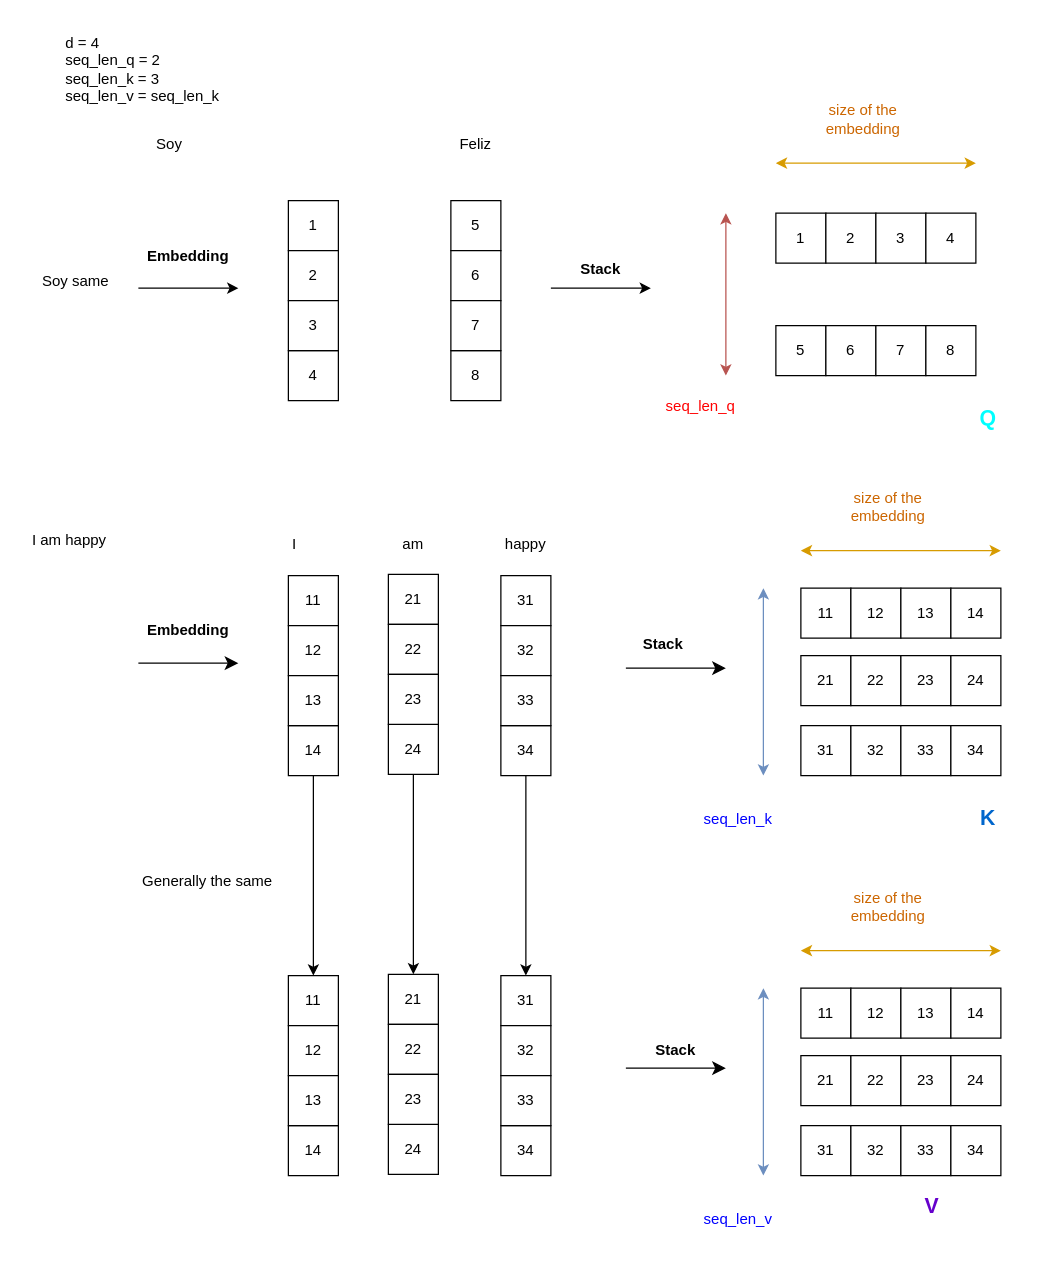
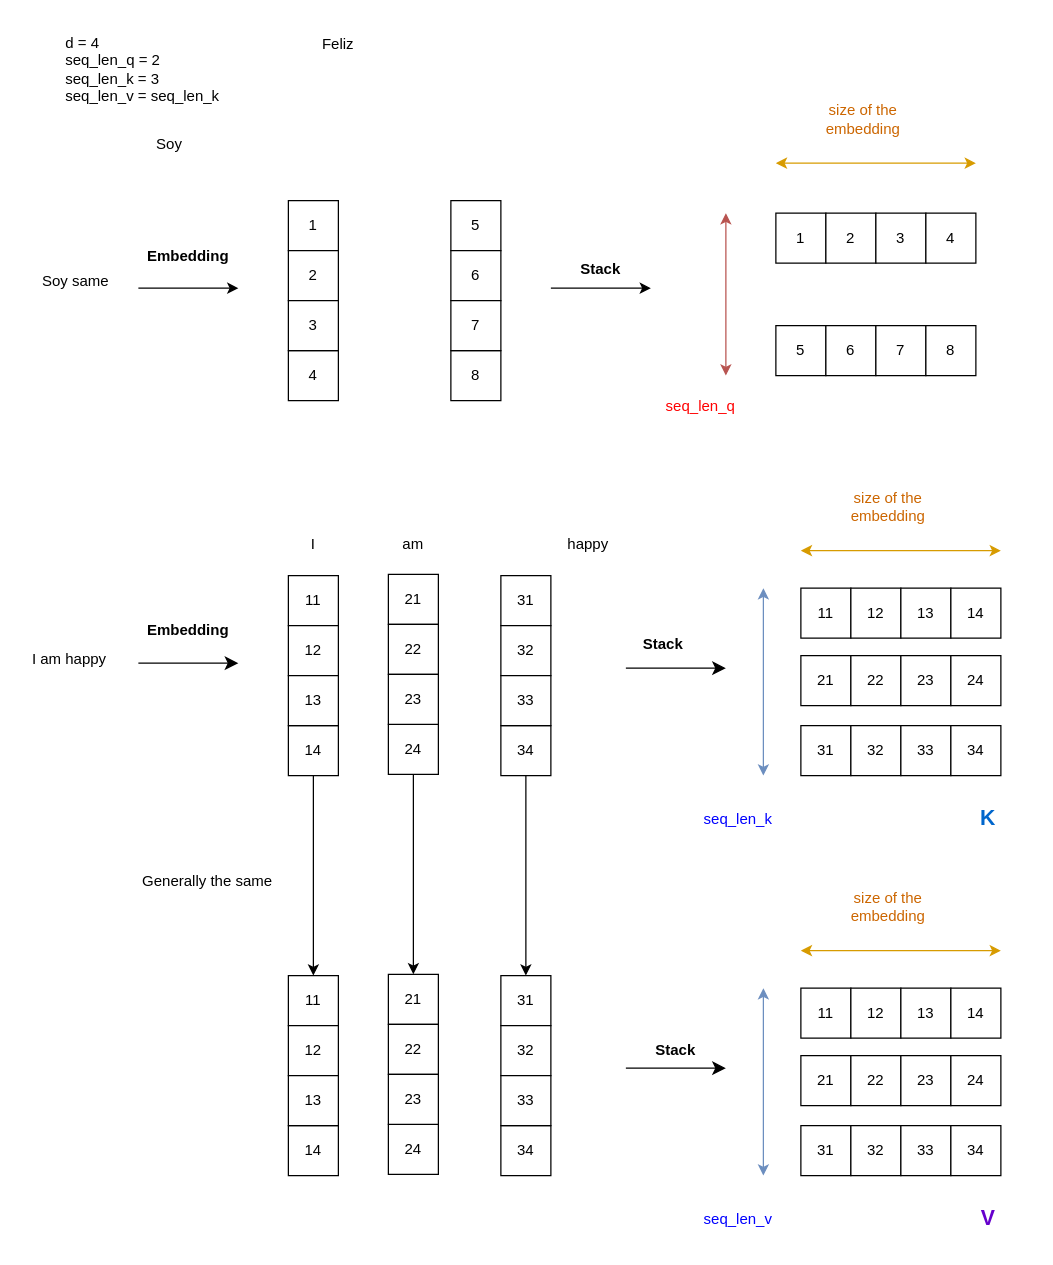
  <mxCell id="0" />
  <mxCell id="1" parent="0" />
  <mxCell id="2" value="1" style="whiteSpace=wrap;html=1;aspect=fixed;" vertex="1" parent="1"><mxGeometry x="230" y="160" width="40" height="40" as="geometry" /></mxCell>
  <mxCell id="3" value="4" style="whiteSpace=wrap;html=1;aspect=fixed;" vertex="1" parent="1"><mxGeometry x="230" y="280" width="40" height="40" as="geometry" /></mxCell>
  <mxCell id="4" value="2" style="whiteSpace=wrap;html=1;aspect=fixed;" vertex="1" parent="1"><mxGeometry x="230" y="200" width="40" height="40" as="geometry" /></mxCell>
  <mxCell id="5" value="3" style="whiteSpace=wrap;html=1;aspect=fixed;" vertex="1" parent="1"><mxGeometry x="230" y="240" width="40" height="40" as="geometry" /></mxCell>
  <mxCell id="6" value="5" style="whiteSpace=wrap;html=1;aspect=fixed;" vertex="1" parent="1"><mxGeometry x="360" y="160" width="40" height="40" as="geometry" /></mxCell>
  <mxCell id="7" value="8" style="whiteSpace=wrap;html=1;aspect=fixed;" vertex="1" parent="1"><mxGeometry x="360" y="280" width="40" height="40" as="geometry" /></mxCell>
  <mxCell id="8" value="6" style="whiteSpace=wrap;html=1;aspect=fixed;" vertex="1" parent="1"><mxGeometry x="360" y="200" width="40" height="40" as="geometry" /></mxCell>
  <mxCell id="9" value="7" style="whiteSpace=wrap;html=1;aspect=fixed;" vertex="1" parent="1"><mxGeometry x="360" y="240" width="40" height="40" as="geometry" /></mxCell>
  <mxCell id="10" value="Soy" style="text;html=1;align=center;verticalAlign=middle;whiteSpace=wrap;rounded=0;" vertex="1" parent="1"><mxGeometry x="105" y="100" width="60" height="30" as="geometry" /></mxCell>
- <mxCell id="11" value="Feliz" style="text;html=1;align=center;verticalAlign=middle;whiteSpace=wrap;rounded=0;" vertex="1" parent="1"><mxGeometry x="350" y="100" width="60" height="30" as="geometry" /></mxCell>
+ <mxCell id="11" value="Feliz" style="text;html=1;align=center;verticalAlign=middle;whiteSpace=wrap;rounded=0;" vertex="1" parent="1"><mxGeometry x="240" y="20" width="60" height="30" as="geometry" /></mxCell>
  <mxCell id="12" value="Soy same" style="text;html=1;align=center;verticalAlign=middle;whiteSpace=wrap;rounded=0;" vertex="1" parent="1"><mxGeometry x="30" y="210" width="60" height="30" as="geometry" /></mxCell>
  <mxCell id="13" value="&lt;b&gt;Embedding&lt;/b&gt;" style="text;html=1;align=center;verticalAlign=middle;whiteSpace=wrap;rounded=0;" vertex="1" parent="1"><mxGeometry x="120" y="190" width="60" height="30" as="geometry" /></mxCell>
  <mxCell id="14" value="" style="endArrow=classic;html=1;rounded=0;" edge="1" parent="1"><mxGeometry width="50" height="50" relative="1" as="geometry"><mxPoint x="110" y="230" as="sourcePoint" /><mxPoint x="190" y="230" as="targetPoint" /></mxGeometry></mxCell>
  <mxCell id="15" value="1" style="whiteSpace=wrap;html=1;aspect=fixed;" vertex="1" parent="1"><mxGeometry x="620" y="170" width="40" height="40" as="geometry" /></mxCell>
  <mxCell id="16" value="2" style="whiteSpace=wrap;html=1;aspect=fixed;" vertex="1" parent="1"><mxGeometry x="660" y="170" width="40" height="40" as="geometry" /></mxCell>
  <mxCell id="17" value="3" style="whiteSpace=wrap;html=1;aspect=fixed;" vertex="1" parent="1"><mxGeometry x="700" y="170" width="40" height="40" as="geometry" /></mxCell>
  <mxCell id="18" value="4" style="whiteSpace=wrap;html=1;aspect=fixed;" vertex="1" parent="1"><mxGeometry x="740" y="170" width="40" height="40" as="geometry" /></mxCell>
  <mxCell id="19" value="5" style="whiteSpace=wrap;html=1;aspect=fixed;" vertex="1" parent="1"><mxGeometry x="620" y="260" width="40" height="40" as="geometry" /></mxCell>
  <mxCell id="20" value="6" style="whiteSpace=wrap;html=1;aspect=fixed;" vertex="1" parent="1"><mxGeometry x="660" y="260" width="40" height="40" as="geometry" /></mxCell>
  <mxCell id="21" value="7" style="whiteSpace=wrap;html=1;aspect=fixed;" vertex="1" parent="1"><mxGeometry x="700" y="260" width="40" height="40" as="geometry" /></mxCell>
  <mxCell id="22" value="8" style="whiteSpace=wrap;html=1;aspect=fixed;" vertex="1" parent="1"><mxGeometry x="740" y="260" width="40" height="40" as="geometry" /></mxCell>
  <mxCell id="23" value="" style="endArrow=classic;startArrow=classic;html=1;rounded=0;fillColor=#ffe6cc;strokeColor=#d79b00;" edge="1" parent="1"><mxGeometry width="50" height="50" relative="1" as="geometry"><mxPoint x="620" y="130" as="sourcePoint" /><mxPoint x="780" y="130" as="targetPoint" /></mxGeometry></mxCell>
  <mxCell id="24" value="" style="endArrow=classic;startArrow=classic;html=1;rounded=0;fillColor=#f8cecc;strokeColor=#b85450;" edge="1" parent="1"><mxGeometry width="50" height="50" relative="1" as="geometry"><mxPoint x="580" y="300" as="sourcePoint" /><mxPoint x="580" y="170" as="targetPoint" /></mxGeometry></mxCell>
  <mxCell id="25" value="&lt;b&gt;Stack&lt;/b&gt;" style="text;html=1;align=center;verticalAlign=middle;whiteSpace=wrap;rounded=0;" vertex="1" parent="1"><mxGeometry x="450" y="200" width="60" height="30" as="geometry" /></mxCell>
  <mxCell id="26" value="" style="endArrow=classic;html=1;rounded=0;" edge="1" parent="1"><mxGeometry width="50" height="50" relative="1" as="geometry"><mxPoint x="440" y="230" as="sourcePoint" /><mxPoint x="520" y="230" as="targetPoint" /></mxGeometry></mxCell>
  <mxCell id="27" value="&lt;font color=&quot;#ff0000&quot;&gt;seq_len_q&lt;/font&gt;" style="text;html=1;align=center;verticalAlign=middle;whiteSpace=wrap;rounded=0;" vertex="1" parent="1"><mxGeometry x="530" y="310" width="60" height="30" as="geometry" /></mxCell>
  <mxCell id="28" value="&lt;font color=&quot;#cc6600&quot;&gt;size of the embedding&lt;/font&gt;" style="text;html=1;align=center;verticalAlign=middle;whiteSpace=wrap;rounded=0;" vertex="1" parent="1"><mxGeometry x="660" y="80" width="60" height="30" as="geometry" /></mxCell>
- <mxCell id="29" value="&lt;b style=&quot;font-size: 17px;&quot;&gt;&lt;font color=&quot;#00ffff&quot;&gt;Q&lt;/font&gt;&lt;/b&gt;" style="text;html=1;align=center;verticalAlign=middle;whiteSpace=wrap;rounded=0;" vertex="1" parent="1"><mxGeometry x="760" y="320" width="60" height="30" as="geometry" /></mxCell>
  <mxCell id="30" value="11" style="whiteSpace=wrap;html=1;aspect=fixed;" vertex="1" parent="1"><mxGeometry x="230" y="460" width="40" height="40" as="geometry" /></mxCell>
  <mxCell id="31" style="edgeStyle=orthogonalEdgeStyle;rounded=0;orthogonalLoop=1;jettySize=auto;html=1;entryX=0.5;entryY=0;entryDx=0;entryDy=0;" edge="1" parent="1" source="32" target="70"><mxGeometry relative="1" as="geometry" /></mxCell>
  <mxCell id="32" value="14" style="whiteSpace=wrap;html=1;aspect=fixed;" vertex="1" parent="1"><mxGeometry x="230" y="580" width="40" height="40" as="geometry" /></mxCell>
  <mxCell id="33" value="12" style="whiteSpace=wrap;html=1;aspect=fixed;" vertex="1" parent="1"><mxGeometry x="230" y="500" width="40" height="40" as="geometry" /></mxCell>
  <mxCell id="34" value="13" style="whiteSpace=wrap;html=1;aspect=fixed;" vertex="1" parent="1"><mxGeometry x="230" y="540" width="40" height="40" as="geometry" /></mxCell>
  <mxCell id="35" value="21" style="whiteSpace=wrap;html=1;aspect=fixed;" vertex="1" parent="1"><mxGeometry x="310" y="459" width="40" height="40" as="geometry" /></mxCell>
  <mxCell id="36" style="edgeStyle=orthogonalEdgeStyle;rounded=0;orthogonalLoop=1;jettySize=auto;html=1;entryX=0.5;entryY=0;entryDx=0;entryDy=0;" edge="1" parent="1" source="37" target="74"><mxGeometry relative="1" as="geometry" /></mxCell>
  <mxCell id="37" value="24" style="whiteSpace=wrap;html=1;aspect=fixed;" vertex="1" parent="1"><mxGeometry x="310" y="579" width="40" height="40" as="geometry" /></mxCell>
  <mxCell id="38" value="22" style="whiteSpace=wrap;html=1;aspect=fixed;" vertex="1" parent="1"><mxGeometry x="310" y="499" width="40" height="40" as="geometry" /></mxCell>
  <mxCell id="39" value="23" style="whiteSpace=wrap;html=1;aspect=fixed;" vertex="1" parent="1"><mxGeometry x="310" y="539" width="40" height="40" as="geometry" /></mxCell>
- <mxCell id="40" value="I" style="text;html=1;align=center;verticalAlign=middle;whiteSpace=wrap;rounded=0;" vertex="1" parent="1"><mxGeometry x="205" y="420" width="60" height="30" as="geometry" /></mxCell>
+ <mxCell id="40" value="I" style="text;html=1;align=center;verticalAlign=middle;whiteSpace=wrap;rounded=0;" vertex="1" parent="1"><mxGeometry x="220" y="420" width="60" height="30" as="geometry" /></mxCell>
  <mxCell id="41" value="am" style="text;html=1;align=center;verticalAlign=middle;whiteSpace=wrap;rounded=0;" vertex="1" parent="1"><mxGeometry x="300" y="420" width="60" height="30" as="geometry" /></mxCell>
- <mxCell id="42" value="I am happy" style="text;html=1;align=center;verticalAlign=middle;whiteSpace=wrap;rounded=0;" vertex="1" parent="1"><mxGeometry x="20" y="424" width="70" height="16" as="geometry" /></mxCell>
+ <mxCell id="42" value="I am happy" style="text;html=1;align=center;verticalAlign=middle;whiteSpace=wrap;rounded=0;" vertex="1" parent="1"><mxGeometry x="20" y="519" width="70" height="16" as="geometry" /></mxCell>
  <mxCell id="43" value="&lt;b&gt;Embedding&lt;/b&gt;" style="text;html=1;align=center;verticalAlign=middle;whiteSpace=wrap;rounded=0;" vertex="1" parent="1"><mxGeometry x="120" y="489" width="60" height="30" as="geometry" /></mxCell>
  <mxCell id="44" value="" style="endArrow=classic;html=1;rounded=0;startSize=6;endSize=8;arcSize=20;" edge="1" parent="1"><mxGeometry width="50" height="50" relative="1" as="geometry"><mxPoint x="110" y="530" as="sourcePoint" /><mxPoint x="190" y="530" as="targetPoint" /></mxGeometry></mxCell>
  <mxCell id="45" value="&lt;b&gt;Stack&lt;/b&gt;" style="text;html=1;align=center;verticalAlign=middle;whiteSpace=wrap;rounded=0;" vertex="1" parent="1"><mxGeometry x="500" y="500" width="60" height="30" as="geometry" /></mxCell>
  <mxCell id="46" value="" style="endArrow=classic;html=1;rounded=0;endSize=8;" edge="1" parent="1"><mxGeometry width="50" height="50" relative="1" as="geometry"><mxPoint x="500" y="534" as="sourcePoint" /><mxPoint x="580" y="534" as="targetPoint" /></mxGeometry></mxCell>
  <mxCell id="47" value="31" style="whiteSpace=wrap;html=1;aspect=fixed;" vertex="1" parent="1"><mxGeometry x="400" y="460" width="40" height="40" as="geometry" /></mxCell>
  <mxCell id="48" style="edgeStyle=orthogonalEdgeStyle;rounded=0;orthogonalLoop=1;jettySize=auto;html=1;exitX=0.5;exitY=1;exitDx=0;exitDy=0;entryX=0.5;entryY=0;entryDx=0;entryDy=0;" edge="1" parent="1" source="49" target="80"><mxGeometry relative="1" as="geometry" /></mxCell>
  <mxCell id="49" value="34" style="whiteSpace=wrap;html=1;aspect=fixed;" vertex="1" parent="1"><mxGeometry x="400" y="580" width="40" height="40" as="geometry" /></mxCell>
  <mxCell id="50" value="32" style="whiteSpace=wrap;html=1;aspect=fixed;" vertex="1" parent="1"><mxGeometry x="400" y="500" width="40" height="40" as="geometry" /></mxCell>
  <mxCell id="51" value="33" style="whiteSpace=wrap;html=1;aspect=fixed;" vertex="1" parent="1"><mxGeometry x="400" y="540" width="40" height="40" as="geometry" /></mxCell>
- <mxCell id="52" value="happy" style="text;html=1;align=center;verticalAlign=middle;whiteSpace=wrap;rounded=0;" vertex="1" parent="1"><mxGeometry x="390" y="420" width="60" height="30" as="geometry" /></mxCell>
+ <mxCell id="52" value="happy" style="text;html=1;align=center;verticalAlign=middle;whiteSpace=wrap;rounded=0;" vertex="1" parent="1"><mxGeometry x="440" y="420" width="60" height="30" as="geometry" /></mxCell>
  <mxCell id="53" value="11" style="whiteSpace=wrap;html=1;aspect=fixed;" vertex="1" parent="1"><mxGeometry x="640" y="470" width="40" height="40" as="geometry" /></mxCell>
  <mxCell id="54" value="12" style="whiteSpace=wrap;html=1;aspect=fixed;" vertex="1" parent="1"><mxGeometry x="680" y="470" width="40" height="40" as="geometry" /></mxCell>
  <mxCell id="55" value="13" style="whiteSpace=wrap;html=1;aspect=fixed;" vertex="1" parent="1"><mxGeometry x="720" y="470" width="40" height="40" as="geometry" /></mxCell>
  <mxCell id="56" value="14" style="whiteSpace=wrap;html=1;aspect=fixed;" vertex="1" parent="1"><mxGeometry x="760" y="470" width="40" height="40" as="geometry" /></mxCell>
  <mxCell id="57" value="21" style="whiteSpace=wrap;html=1;aspect=fixed;" vertex="1" parent="1"><mxGeometry x="640" y="524" width="40" height="40" as="geometry" /></mxCell>
  <mxCell id="58" value="22" style="whiteSpace=wrap;html=1;aspect=fixed;" vertex="1" parent="1"><mxGeometry x="680" y="524" width="40" height="40" as="geometry" /></mxCell>
  <mxCell id="59" value="23" style="whiteSpace=wrap;html=1;aspect=fixed;" vertex="1" parent="1"><mxGeometry x="720" y="524" width="40" height="40" as="geometry" /></mxCell>
  <mxCell id="60" value="24" style="whiteSpace=wrap;html=1;aspect=fixed;" vertex="1" parent="1"><mxGeometry x="760" y="524" width="40" height="40" as="geometry" /></mxCell>
  <mxCell id="61" value="31" style="whiteSpace=wrap;html=1;aspect=fixed;" vertex="1" parent="1"><mxGeometry x="640" y="580" width="40" height="40" as="geometry" /></mxCell>
  <mxCell id="62" value="32" style="whiteSpace=wrap;html=1;aspect=fixed;" vertex="1" parent="1"><mxGeometry x="680" y="580" width="40" height="40" as="geometry" /></mxCell>
  <mxCell id="63" value="33" style="whiteSpace=wrap;html=1;aspect=fixed;" vertex="1" parent="1"><mxGeometry x="720" y="580" width="40" height="40" as="geometry" /></mxCell>
  <mxCell id="64" value="34" style="whiteSpace=wrap;html=1;aspect=fixed;" vertex="1" parent="1"><mxGeometry x="760" y="580" width="40" height="40" as="geometry" /></mxCell>
  <mxCell id="65" value="" style="endArrow=classic;startArrow=classic;html=1;rounded=0;fillColor=#dae8fc;strokeColor=#6c8ebf;" edge="1" parent="1"><mxGeometry width="50" height="50" relative="1" as="geometry"><mxPoint x="610" y="620" as="sourcePoint" /><mxPoint x="610" y="470" as="targetPoint" /></mxGeometry></mxCell>
  <mxCell id="66" value="" style="endArrow=classic;startArrow=classic;html=1;rounded=0;fillColor=#ffe6cc;strokeColor=#d79b00;" edge="1" parent="1"><mxGeometry width="50" height="50" relative="1" as="geometry"><mxPoint x="640" y="440" as="sourcePoint" /><mxPoint x="800" y="440" as="targetPoint" /></mxGeometry></mxCell>
  <mxCell id="67" value="&lt;font color=&quot;#cc6600&quot;&gt;size of the embedding&lt;/font&gt;" style="text;html=1;align=center;verticalAlign=middle;whiteSpace=wrap;rounded=0;" vertex="1" parent="1"><mxGeometry x="680" y="390" width="60" height="30" as="geometry" /></mxCell>
  <mxCell id="68" value="&lt;font color=&quot;#0000ff&quot;&gt;seq_len_k&lt;/font&gt;" style="text;html=1;align=center;verticalAlign=middle;whiteSpace=wrap;rounded=0;" vertex="1" parent="1"><mxGeometry x="560" y="640" width="60" height="30" as="geometry" /></mxCell>
  <mxCell id="69" value="&lt;b style=&quot;font-size: 17px;&quot;&gt;&lt;font color=&quot;#0066cc&quot;&gt;K&lt;/font&gt;&lt;/b&gt;" style="text;html=1;align=center;verticalAlign=middle;whiteSpace=wrap;rounded=0;" vertex="1" parent="1"><mxGeometry x="760" y="640" width="60" height="30" as="geometry" /></mxCell>
  <mxCell id="70" value="11" style="whiteSpace=wrap;html=1;aspect=fixed;" vertex="1" parent="1"><mxGeometry x="230" y="780" width="40" height="40" as="geometry" /></mxCell>
  <mxCell id="71" value="14" style="whiteSpace=wrap;html=1;aspect=fixed;" vertex="1" parent="1"><mxGeometry x="230" y="900" width="40" height="40" as="geometry" /></mxCell>
  <mxCell id="72" value="12" style="whiteSpace=wrap;html=1;aspect=fixed;" vertex="1" parent="1"><mxGeometry x="230" y="820" width="40" height="40" as="geometry" /></mxCell>
  <mxCell id="73" value="13" style="whiteSpace=wrap;html=1;aspect=fixed;" vertex="1" parent="1"><mxGeometry x="230" y="860" width="40" height="40" as="geometry" /></mxCell>
  <mxCell id="74" value="21" style="whiteSpace=wrap;html=1;aspect=fixed;" vertex="1" parent="1"><mxGeometry x="310" y="779" width="40" height="40" as="geometry" /></mxCell>
  <mxCell id="75" value="24" style="whiteSpace=wrap;html=1;aspect=fixed;" vertex="1" parent="1"><mxGeometry x="310" y="899" width="40" height="40" as="geometry" /></mxCell>
  <mxCell id="76" value="22" style="whiteSpace=wrap;html=1;aspect=fixed;" vertex="1" parent="1"><mxGeometry x="310" y="819" width="40" height="40" as="geometry" /></mxCell>
  <mxCell id="77" value="23" style="whiteSpace=wrap;html=1;aspect=fixed;" vertex="1" parent="1"><mxGeometry x="310" y="859" width="40" height="40" as="geometry" /></mxCell>
  <mxCell id="78" value="&lt;b&gt;Stack&lt;/b&gt;" style="text;html=1;align=center;verticalAlign=middle;whiteSpace=wrap;rounded=0;" vertex="1" parent="1"><mxGeometry x="510" y="825" width="60" height="30" as="geometry" /></mxCell>
  <mxCell id="79" value="" style="endArrow=classic;html=1;rounded=0;endSize=8;" edge="1" parent="1"><mxGeometry width="50" height="50" relative="1" as="geometry"><mxPoint x="500" y="854" as="sourcePoint" /><mxPoint x="580" y="854" as="targetPoint" /></mxGeometry></mxCell>
  <mxCell id="80" value="31" style="whiteSpace=wrap;html=1;aspect=fixed;" vertex="1" parent="1"><mxGeometry x="400" y="780" width="40" height="40" as="geometry" /></mxCell>
  <mxCell id="81" value="34" style="whiteSpace=wrap;html=1;aspect=fixed;" vertex="1" parent="1"><mxGeometry x="400" y="900" width="40" height="40" as="geometry" /></mxCell>
  <mxCell id="82" value="32" style="whiteSpace=wrap;html=1;aspect=fixed;" vertex="1" parent="1"><mxGeometry x="400" y="820" width="40" height="40" as="geometry" /></mxCell>
  <mxCell id="83" value="33" style="whiteSpace=wrap;html=1;aspect=fixed;" vertex="1" parent="1"><mxGeometry x="400" y="860" width="40" height="40" as="geometry" /></mxCell>
  <mxCell id="84" value="11" style="whiteSpace=wrap;html=1;aspect=fixed;" vertex="1" parent="1"><mxGeometry x="640" y="790" width="40" height="40" as="geometry" /></mxCell>
  <mxCell id="85" value="12" style="whiteSpace=wrap;html=1;aspect=fixed;" vertex="1" parent="1"><mxGeometry x="680" y="790" width="40" height="40" as="geometry" /></mxCell>
  <mxCell id="86" value="13" style="whiteSpace=wrap;html=1;aspect=fixed;" vertex="1" parent="1"><mxGeometry x="720" y="790" width="40" height="40" as="geometry" /></mxCell>
  <mxCell id="87" value="14" style="whiteSpace=wrap;html=1;aspect=fixed;" vertex="1" parent="1"><mxGeometry x="760" y="790" width="40" height="40" as="geometry" /></mxCell>
  <mxCell id="88" value="21" style="whiteSpace=wrap;html=1;aspect=fixed;" vertex="1" parent="1"><mxGeometry x="640" y="844" width="40" height="40" as="geometry" /></mxCell>
  <mxCell id="89" value="22" style="whiteSpace=wrap;html=1;aspect=fixed;" vertex="1" parent="1"><mxGeometry x="680" y="844" width="40" height="40" as="geometry" /></mxCell>
  <mxCell id="90" value="23" style="whiteSpace=wrap;html=1;aspect=fixed;" vertex="1" parent="1"><mxGeometry x="720" y="844" width="40" height="40" as="geometry" /></mxCell>
  <mxCell id="91" value="24" style="whiteSpace=wrap;html=1;aspect=fixed;" vertex="1" parent="1"><mxGeometry x="760" y="844" width="40" height="40" as="geometry" /></mxCell>
  <mxCell id="92" value="31" style="whiteSpace=wrap;html=1;aspect=fixed;" vertex="1" parent="1"><mxGeometry x="640" y="900" width="40" height="40" as="geometry" /></mxCell>
  <mxCell id="93" value="32" style="whiteSpace=wrap;html=1;aspect=fixed;" vertex="1" parent="1"><mxGeometry x="680" y="900" width="40" height="40" as="geometry" /></mxCell>
  <mxCell id="94" value="33" style="whiteSpace=wrap;html=1;aspect=fixed;" vertex="1" parent="1"><mxGeometry x="720" y="900" width="40" height="40" as="geometry" /></mxCell>
  <mxCell id="95" value="34" style="whiteSpace=wrap;html=1;aspect=fixed;" vertex="1" parent="1"><mxGeometry x="760" y="900" width="40" height="40" as="geometry" /></mxCell>
  <mxCell id="96" value="" style="endArrow=classic;startArrow=classic;html=1;rounded=0;fillColor=#dae8fc;strokeColor=#6c8ebf;" edge="1" parent="1"><mxGeometry width="50" height="50" relative="1" as="geometry"><mxPoint x="610" y="940" as="sourcePoint" /><mxPoint x="610" y="790" as="targetPoint" /></mxGeometry></mxCell>
  <mxCell id="97" value="" style="endArrow=classic;startArrow=classic;html=1;rounded=0;fillColor=#ffe6cc;strokeColor=#d79b00;" edge="1" parent="1"><mxGeometry width="50" height="50" relative="1" as="geometry"><mxPoint x="640" y="760" as="sourcePoint" /><mxPoint x="800" y="760" as="targetPoint" /></mxGeometry></mxCell>
  <mxCell id="98" value="&lt;font color=&quot;#cc6600&quot;&gt;size of the embedding&lt;/font&gt;" style="text;html=1;align=center;verticalAlign=middle;whiteSpace=wrap;rounded=0;" vertex="1" parent="1"><mxGeometry x="680" y="710" width="60" height="30" as="geometry" /></mxCell>
  <mxCell id="99" value="&lt;font color=&quot;#0000ff&quot;&gt;seq_len_v&lt;/font&gt;" style="text;html=1;align=center;verticalAlign=middle;whiteSpace=wrap;rounded=0;" vertex="1" parent="1"><mxGeometry x="560" y="960" width="60" height="30" as="geometry" /></mxCell>
- <mxCell id="100" value="&lt;b style=&quot;font-size: 17px;&quot;&gt;&lt;font color=&quot;#6600cc&quot;&gt;V&lt;/font&gt;&lt;/b&gt;" style="text;html=1;align=center;verticalAlign=middle;whiteSpace=wrap;rounded=0;" vertex="1" parent="1"><mxGeometry x="715" y="950" width="60" height="30" as="geometry" /></mxCell>
+ <mxCell id="100" value="&lt;b style=&quot;font-size: 17px;&quot;&gt;&lt;font color=&quot;#6600cc&quot;&gt;V&lt;/font&gt;&lt;/b&gt;" style="text;html=1;align=center;verticalAlign=middle;whiteSpace=wrap;rounded=0;" vertex="1" parent="1"><mxGeometry x="760" y="960" width="60" height="30" as="geometry" /></mxCell>
  <mxCell id="101" value="Generally the same" style="text;html=1;align=center;verticalAlign=middle;resizable=0;points=[];autosize=1;strokeColor=none;fillColor=none;" vertex="1" parent="1"><mxGeometry x="100" y="690" width="130" height="30" as="geometry" /></mxCell>
  <mxCell id="102" value="d = 4&lt;div&gt;seq_len_q = 2&lt;/div&gt;&lt;div&gt;seq_len_k = 3&lt;/div&gt;&lt;div&gt;seq_len_v = seq_len_k&lt;/div&gt;" style="text;html=1;align=left;verticalAlign=middle;whiteSpace=wrap;rounded=0;" vertex="1" parent="1"><mxGeometry x="50" y="20" width="140" height="70" as="geometry" /></mxCell>
